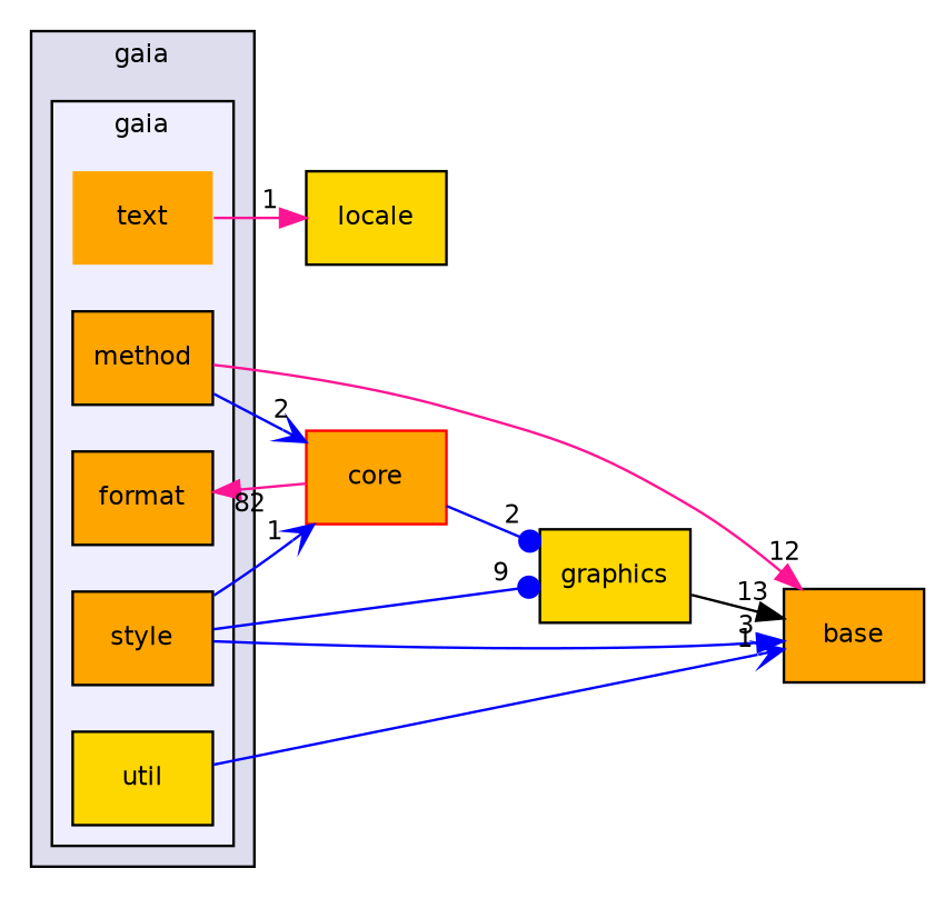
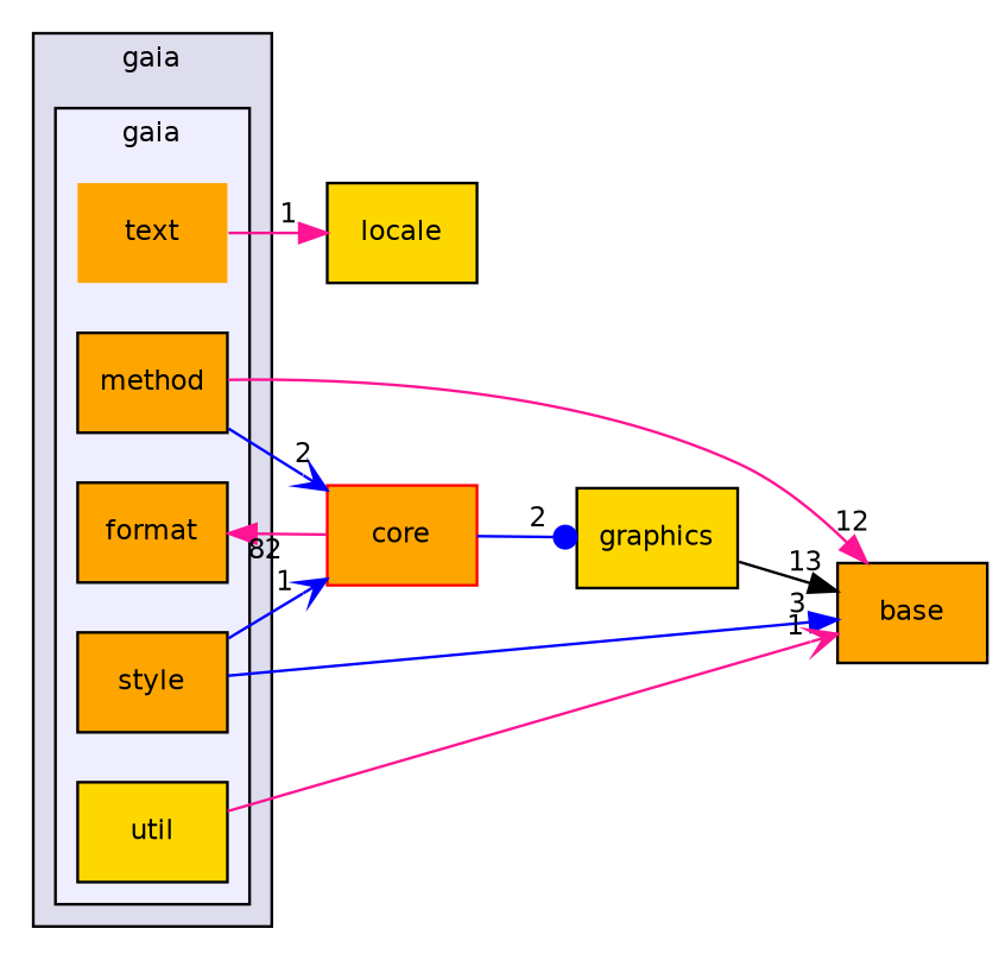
  digraph {
    compound=true
    rankdir=LR
    node [fillcolor=orange fontname=Helvetica fontsize=10 shape=box style=filled]
    edge [arrowhead=normal color=blue headlabel=1 labeldistance=1.5 labelfontname=Helvetica labelfontsize=10]
    n1 [label=text shape=plaintext]
    n2 [color=black label=format]
    n3 [color=black label=method]
    n4 [color=black label=style]
    n5 [color=black fillcolor=gold label=util]
    n6 [fillcolor=gold label=locale]
    n7 [color=red label=core]
    n8 [label=base]
    n9 [fillcolor=gold label=graphics]
    subgraph cluster_1 {
      bgcolor="#ddddee"
      fontname=Helvetica
      fontsize=10
      label=gaia
      pencolor=black
      subgraph cluster_2 {
        bgcolor="#eeeeff"
        fontname=Helvetica
        fontsize=10
        label=gaia
        pencolor=black
        n1
        n2
        n3
        n4
        n5
      }
    }
    n1 -> n6 [color=deeppink]
    n3 -> n7 [arrowhead=vee headlabel=2]
    n3 -> n8 [color=deeppink headlabel=12]
    n4 -> n7 [arrowhead=vee]
    n4 -> n8 [headlabel=3]
-   n4 -> n9 [arrowhead=dot headlabel=9]
-   n5 -> n8 [arrowhead=vee]
+   n5 -> n8 [arrowhead=vee color=deeppink]
    n7 -> n2 [color=deeppink headlabel=82]
    n7 -> n9 [arrowhead=dot headlabel=2]
    n9 -> n8 [color=black headlabel=13]
  }
